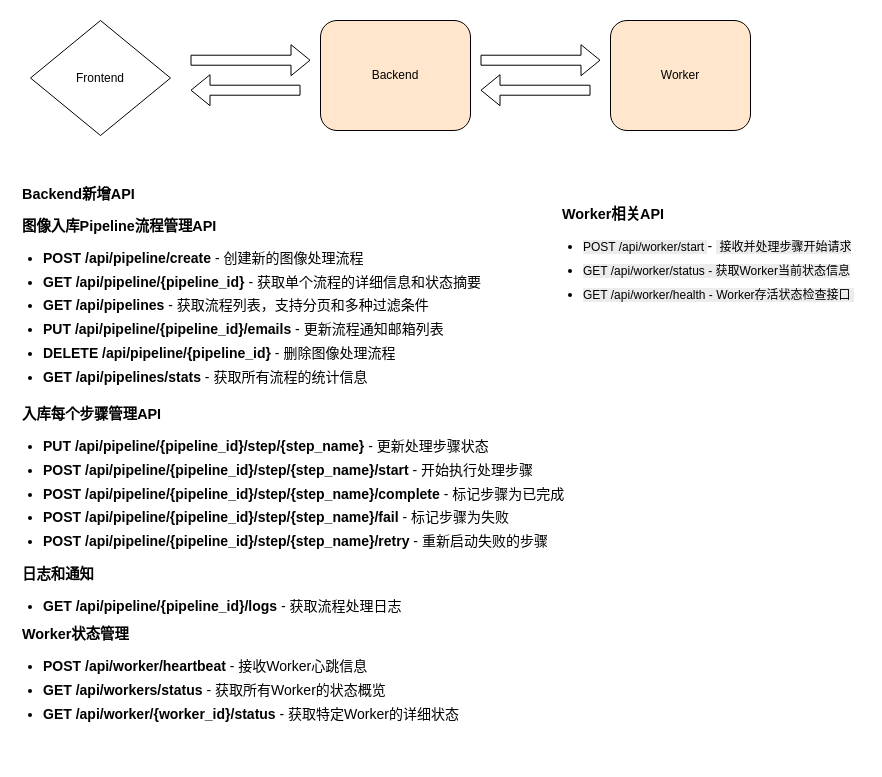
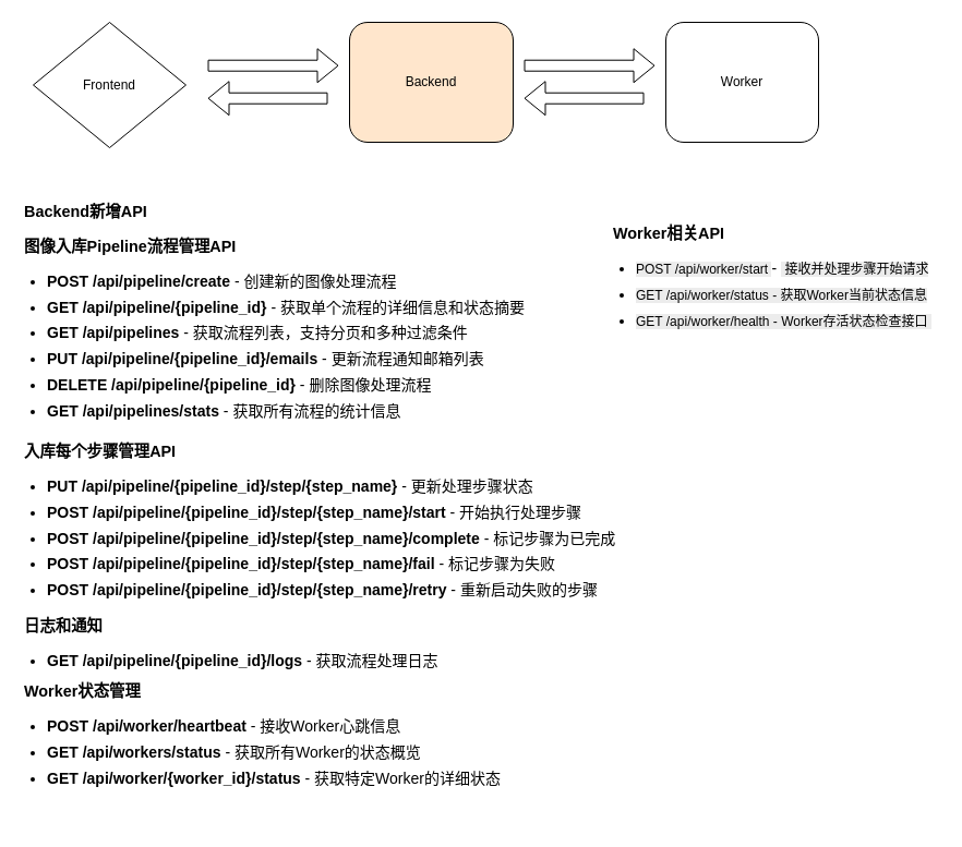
  <mxCell id="0" />
  <mxCell id="1" parent="0" />
  <mxCell id="2" value="Frontend" style="rhombus;whiteSpace=wrap;html=1;" parent="1" vertex="1"><mxGeometry x="30" y="20" width="140" height="115" as="geometry" /></mxCell>
- <mxCell id="3" value="Worker" style="rounded=1;whiteSpace=wrap;html=1;fillColor=#ffe6cc;" parent="1" vertex="1"><mxGeometry x="610" y="20" width="140" height="110" as="geometry" /></mxCell>
+ <mxCell id="3" value="Worker" style="rounded=1;whiteSpace=wrap;html=1;" parent="1" vertex="1"><mxGeometry x="610" y="20" width="140" height="110" as="geometry" /></mxCell>
  <mxCell id="4" value="Backend" style="rounded=1;whiteSpace=wrap;html=1;fillColor=#ffe6cc;" parent="1" vertex="1"><mxGeometry x="320" y="20" width="150" height="110" as="geometry" /></mxCell>
  <mxCell id="5" value="" style="shape=flexArrow;endArrow=classic;html=1;rounded=0;" parent="1" edge="1"><mxGeometry width="50" height="50" relative="1" as="geometry"><mxPoint x="190" y="59.71" as="sourcePoint" /><mxPoint x="310" y="59.71" as="targetPoint" /></mxGeometry></mxCell>
  <mxCell id="6" value="" style="shape=flexArrow;endArrow=classic;html=1;rounded=0;" parent="1" edge="1"><mxGeometry width="50" height="50" relative="1" as="geometry"><mxPoint x="300" y="89.71" as="sourcePoint" /><mxPoint x="190" y="89.71" as="targetPoint" /></mxGeometry></mxCell>
  <mxCell id="7" value="" style="shape=flexArrow;endArrow=classic;html=1;rounded=0;" parent="1" edge="1"><mxGeometry width="50" height="50" relative="1" as="geometry"><mxPoint x="480" y="59.71" as="sourcePoint" /><mxPoint x="600" y="59.71" as="targetPoint" /></mxGeometry></mxCell>
  <mxCell id="8" value="" style="shape=flexArrow;endArrow=classic;html=1;rounded=0;" parent="1" edge="1"><mxGeometry width="50" height="50" relative="1" as="geometry"><mxPoint x="590" y="89.71" as="sourcePoint" /><mxPoint x="480" y="89.71" as="targetPoint" /></mxGeometry></mxCell>
  <mxCell id="9" value="&lt;h3 style=&quot;box-sizing: border-box; margin: 1em 0px; font-weight: bold; -webkit-tap-highlight-color: transparent; font-size: 1.2em; color: rgb(0, 0, 0); font-style: normal; font-variant-ligatures: normal; font-variant-caps: normal; letter-spacing: normal; orphans: 2; text-align: start; text-indent: 0px; text-transform: none; widows: 2; word-spacing: 0px; -webkit-text-stroke-width: 0px; white-space: normal; background-color: rgb(255, 255, 255); text-decoration-thickness: initial; text-decoration-style: initial; text-decoration-color: initial;&quot;&gt;&lt;font face=&quot;Helvetica&quot;&gt;Backend新增API&lt;/font&gt;&lt;/h3&gt;&lt;h3 style=&quot;box-sizing: border-box; margin: 1em 0px; font-weight: bold; -webkit-tap-highlight-color: transparent; font-size: 1.2em; color: rgb(0, 0, 0); font-style: normal; font-variant-ligatures: normal; font-variant-caps: normal; letter-spacing: normal; orphans: 2; text-align: start; text-indent: 0px; text-transform: none; widows: 2; word-spacing: 0px; -webkit-text-stroke-width: 0px; white-space: normal; background-color: rgb(255, 255, 255); text-decoration-thickness: initial; text-decoration-style: initial; text-decoration-color: initial;&quot;&gt;&lt;font face=&quot;Helvetica&quot;&gt;图像入库Pipeline流程管理API&lt;/font&gt;&lt;/h3&gt;&lt;ul style=&quot;box-sizing: border-box; margin: 1em 0px; font-weight: 400; -webkit-tap-highlight-color: transparent; list-style: initial; padding-left: 1.5em; color: rgb(0, 0, 0); font-size: 14px; font-style: normal; font-variant-ligatures: normal; font-variant-caps: normal; letter-spacing: normal; orphans: 2; text-align: start; text-indent: 0px; text-transform: none; widows: 2; word-spacing: 0px; -webkit-text-stroke-width: 0px; white-space: normal; background-color: rgb(255, 255, 255); text-decoration-thickness: initial; text-decoration-style: initial; text-decoration-color: initial;&quot;&gt;&lt;li style=&quot;box-sizing: border-box; margin: 0px 0px 0.5em; font-weight: normal; -webkit-tap-highlight-color: transparent;&quot;&gt;&lt;font face=&quot;Helvetica&quot;&gt;&lt;strong style=&quot;box-sizing: border-box; margin: 0px; font-weight: bold; -webkit-tap-highlight-color: transparent;&quot;&gt;POST /api/pipeline/create&lt;/strong&gt;&lt;span&gt;&amp;nbsp;&lt;/span&gt;- 创建新的图像处理流程&lt;/font&gt;&lt;/li&gt;&lt;li style=&quot;box-sizing: border-box; margin: 0px 0px 0.5em; font-weight: normal; -webkit-tap-highlight-color: transparent;&quot;&gt;&lt;font face=&quot;Helvetica&quot;&gt;&lt;strong style=&quot;box-sizing: border-box; margin: 0px; font-weight: bold; -webkit-tap-highlight-color: transparent;&quot;&gt;GET /api/pipeline/{pipeline_id}&lt;/strong&gt;&lt;span&gt;&amp;nbsp;&lt;/span&gt;- 获取单个流程的详细信息和状态摘要&lt;/font&gt;&lt;/li&gt;&lt;li style=&quot;box-sizing: border-box; margin: 0px 0px 0.5em; font-weight: normal; -webkit-tap-highlight-color: transparent;&quot;&gt;&lt;font face=&quot;Helvetica&quot;&gt;&lt;strong style=&quot;box-sizing: border-box; margin: 0px; font-weight: bold; -webkit-tap-highlight-color: transparent;&quot;&gt;GET /api/pipelines&lt;/strong&gt;&lt;span&gt;&amp;nbsp;&lt;/span&gt;- 获取流程列表，支持分页和多种过滤条件&lt;/font&gt;&lt;/li&gt;&lt;li style=&quot;box-sizing: border-box; margin: 0px 0px 0.5em; font-weight: normal; -webkit-tap-highlight-color: transparent;&quot;&gt;&lt;font face=&quot;Helvetica&quot;&gt;&lt;strong style=&quot;box-sizing: border-box; margin: 0px; font-weight: bold; -webkit-tap-highlight-color: transparent;&quot;&gt;PUT /api/pipeline/{pipeline_id}/emails&lt;/strong&gt;&lt;span&gt;&amp;nbsp;&lt;/span&gt;- 更新流程通知邮箱列表&lt;/font&gt;&lt;/li&gt;&lt;li style=&quot;box-sizing: border-box; margin: 0px 0px 0.5em; font-weight: normal; -webkit-tap-highlight-color: transparent;&quot;&gt;&lt;font face=&quot;Helvetica&quot;&gt;&lt;strong style=&quot;box-sizing: border-box; margin: 0px; font-weight: bold; -webkit-tap-highlight-color: transparent;&quot;&gt;DELETE /api/pipeline/{pipeline_id}&lt;/strong&gt;&lt;span&gt;&amp;nbsp;&lt;/span&gt;- 删除图像处理流程&lt;/font&gt;&lt;/li&gt;&lt;li style=&quot;box-sizing: border-box; margin: 0px 0px 0.5em; font-weight: normal; -webkit-tap-highlight-color: transparent;&quot;&gt;&lt;font face=&quot;Helvetica&quot;&gt;&lt;strong style=&quot;box-sizing: border-box; margin: 0px; font-weight: bold; -webkit-tap-highlight-color: transparent;&quot;&gt;GET /api/pipelines/stats&lt;/strong&gt;&amp;nbsp;- 获取所有流程的统计信息&lt;/font&gt;&lt;/li&gt;&lt;/ul&gt;" style="text;whiteSpace=wrap;html=1;" parent="1" vertex="1"><mxGeometry x="20" y="165" width="490" height="220" as="geometry" /></mxCell>
  <mxCell id="10" value="&lt;h3 style=&quot;box-sizing: border-box; margin: 1em 0px; font-weight: bold; -webkit-tap-highlight-color: transparent; font-size: 1.2em; color: rgb(0, 0, 0); font-style: normal; font-variant-ligatures: normal; font-variant-caps: normal; letter-spacing: normal; orphans: 2; text-align: start; text-indent: 0px; text-transform: none; widows: 2; word-spacing: 0px; -webkit-text-stroke-width: 0px; white-space: normal; background-color: rgb(255, 255, 255); text-decoration-thickness: initial; text-decoration-style: initial; text-decoration-color: initial;&quot;&gt;&lt;font face=&quot;Helvetica&quot;&gt;入库每个步骤管理API&lt;/font&gt;&lt;/h3&gt;&lt;ul style=&quot;box-sizing: border-box; margin: 1em 0px; font-weight: 400; -webkit-tap-highlight-color: transparent; list-style: initial; padding-left: 1.5em; color: rgb(0, 0, 0); font-size: 14px; font-style: normal; font-variant-ligatures: normal; font-variant-caps: normal; letter-spacing: normal; orphans: 2; text-align: start; text-indent: 0px; text-transform: none; widows: 2; word-spacing: 0px; -webkit-text-stroke-width: 0px; white-space: normal; background-color: rgb(255, 255, 255); text-decoration-thickness: initial; text-decoration-style: initial; text-decoration-color: initial;&quot;&gt;&lt;li style=&quot;box-sizing: border-box; margin: 0px 0px 0.5em; font-weight: normal; -webkit-tap-highlight-color: transparent;&quot;&gt;&lt;font face=&quot;Helvetica&quot;&gt;&lt;strong style=&quot;box-sizing: border-box; margin: 0px; font-weight: bold; -webkit-tap-highlight-color: transparent;&quot;&gt;PUT /api/pipeline/{pipeline_id}/step/{step_name}&lt;/strong&gt;&lt;span&gt;&amp;nbsp;&lt;/span&gt;- 更新处理步骤状态&lt;/font&gt;&lt;/li&gt;&lt;li style=&quot;box-sizing: border-box; margin: 0px 0px 0.5em; font-weight: normal; -webkit-tap-highlight-color: transparent;&quot;&gt;&lt;font face=&quot;Helvetica&quot;&gt;&lt;strong style=&quot;box-sizing: border-box; margin: 0px; font-weight: bold; -webkit-tap-highlight-color: transparent;&quot;&gt;POST /api/pipeline/{pipeline_id}/step/{step_name}/start&lt;/strong&gt;&lt;span&gt;&amp;nbsp;&lt;/span&gt;- 开始执行处理步骤&lt;/font&gt;&lt;/li&gt;&lt;li style=&quot;box-sizing: border-box; margin: 0px 0px 0.5em; font-weight: normal; -webkit-tap-highlight-color: transparent;&quot;&gt;&lt;font face=&quot;Helvetica&quot;&gt;&lt;strong style=&quot;box-sizing: border-box; margin: 0px; font-weight: bold; -webkit-tap-highlight-color: transparent;&quot;&gt;POST /api/pipeline/{pipeline_id}/step/{step_name}/complete&lt;/strong&gt;&lt;span&gt;&amp;nbsp;&lt;/span&gt;- 标记步骤为已完成&lt;/font&gt;&lt;/li&gt;&lt;li style=&quot;box-sizing: border-box; margin: 0px 0px 0.5em; font-weight: normal; -webkit-tap-highlight-color: transparent;&quot;&gt;&lt;font face=&quot;Helvetica&quot;&gt;&lt;strong style=&quot;box-sizing: border-box; margin: 0px; font-weight: bold; -webkit-tap-highlight-color: transparent;&quot;&gt;POST /api/pipeline/{pipeline_id}/step/{step_name}/fail&lt;/strong&gt;&lt;span&gt;&amp;nbsp;&lt;/span&gt;- 标记步骤为失败&lt;/font&gt;&lt;/li&gt;&lt;li style=&quot;box-sizing: border-box; margin: 0px 0px 0.5em; font-weight: normal; -webkit-tap-highlight-color: transparent;&quot;&gt;&lt;font face=&quot;Helvetica&quot;&gt;&lt;strong style=&quot;box-sizing: border-box; margin: 0px; font-weight: bold; -webkit-tap-highlight-color: transparent;&quot;&gt;POST /api/pipeline/{pipeline_id}/step/{step_name}/retry&lt;/strong&gt;&amp;nbsp;- 重新启动失败的步骤&lt;/font&gt;&lt;/li&gt;&lt;/ul&gt;" style="text;whiteSpace=wrap;html=1;" parent="1" vertex="1"><mxGeometry x="20" y="385" width="560" height="230" as="geometry" /></mxCell>
  <mxCell id="11" value="&lt;h3 style=&quot;box-sizing: border-box; margin: 1em 0px; font-weight: bold; -webkit-tap-highlight-color: transparent; font-size: 1.2em; color: rgb(0, 0, 0); font-style: normal; font-variant-ligatures: normal; font-variant-caps: normal; letter-spacing: normal; orphans: 2; text-align: start; text-indent: 0px; text-transform: none; widows: 2; word-spacing: 0px; -webkit-text-stroke-width: 0px; white-space: normal; background-color: rgb(255, 255, 255); text-decoration-thickness: initial; text-decoration-style: initial; text-decoration-color: initial;&quot;&gt;&lt;font face=&quot;Helvetica&quot;&gt;日志和通知&lt;/font&gt;&lt;/h3&gt;&lt;ul style=&quot;box-sizing: border-box; margin: 1em 0px; font-weight: 400; -webkit-tap-highlight-color: transparent; list-style: initial; padding-left: 1.5em; color: rgb(0, 0, 0); font-size: 14px; font-style: normal; font-variant-ligatures: normal; font-variant-caps: normal; letter-spacing: normal; orphans: 2; text-align: start; text-indent: 0px; text-transform: none; widows: 2; word-spacing: 0px; -webkit-text-stroke-width: 0px; white-space: normal; background-color: rgb(255, 255, 255); text-decoration-thickness: initial; text-decoration-style: initial; text-decoration-color: initial;&quot;&gt;&lt;li style=&quot;box-sizing: border-box; margin: 0px 0px 0.5em; font-weight: normal; -webkit-tap-highlight-color: transparent;&quot;&gt;&lt;font face=&quot;Helvetica&quot;&gt;&lt;strong style=&quot;box-sizing: border-box; margin: 0px; font-weight: bold; -webkit-tap-highlight-color: transparent;&quot;&gt;GET /api/pipeline/{pipeline_id}/logs&lt;/strong&gt;&amp;nbsp;- 获取流程处理日志&lt;/font&gt;&lt;/li&gt;&lt;/ul&gt;" style="text;whiteSpace=wrap;html=1;" parent="1" vertex="1"><mxGeometry x="20" y="545" width="420" height="90" as="geometry" /></mxCell>
  <mxCell id="12" value="&lt;h3 style=&quot;box-sizing: border-box; margin: 1em 0px; font-weight: bold; -webkit-tap-highlight-color: transparent; font-size: 1.2em; color: rgb(0, 0, 0); font-style: normal; font-variant-ligatures: normal; font-variant-caps: normal; letter-spacing: normal; orphans: 2; text-align: start; text-indent: 0px; text-transform: none; widows: 2; word-spacing: 0px; -webkit-text-stroke-width: 0px; white-space: normal; background-color: rgb(255, 255, 255); text-decoration-thickness: initial; text-decoration-style: initial; text-decoration-color: initial;&quot;&gt;&lt;font face=&quot;Helvetica&quot;&gt;Worker状态管理&lt;/font&gt;&lt;/h3&gt;&lt;ul style=&quot;box-sizing: border-box; margin: 1em 0px; font-weight: 400; -webkit-tap-highlight-color: transparent; list-style: initial; padding-left: 1.5em; color: rgb(0, 0, 0); font-size: 14px; font-style: normal; font-variant-ligatures: normal; font-variant-caps: normal; letter-spacing: normal; orphans: 2; text-align: start; text-indent: 0px; text-transform: none; widows: 2; word-spacing: 0px; -webkit-text-stroke-width: 0px; white-space: normal; background-color: rgb(255, 255, 255); text-decoration-thickness: initial; text-decoration-style: initial; text-decoration-color: initial;&quot;&gt;&lt;li style=&quot;box-sizing: border-box; margin: 0px 0px 0.5em; font-weight: normal; -webkit-tap-highlight-color: transparent;&quot;&gt;&lt;font face=&quot;Helvetica&quot;&gt;&lt;strong style=&quot;box-sizing: border-box; margin: 0px; font-weight: bold; -webkit-tap-highlight-color: transparent;&quot;&gt;POST /api/worker/heartbeat&lt;/strong&gt;&lt;span&gt;&amp;nbsp;&lt;/span&gt;- 接收Worker心跳信息&lt;/font&gt;&lt;/li&gt;&lt;li style=&quot;box-sizing: border-box; margin: 0px 0px 0.5em; font-weight: normal; -webkit-tap-highlight-color: transparent;&quot;&gt;&lt;font face=&quot;Helvetica&quot;&gt;&lt;strong style=&quot;box-sizing: border-box; margin: 0px; font-weight: bold; -webkit-tap-highlight-color: transparent;&quot;&gt;GET /api/workers/status&lt;/strong&gt;&lt;span&gt;&amp;nbsp;&lt;/span&gt;- 获取所有Worker的状态概览&lt;/font&gt;&lt;/li&gt;&lt;li style=&quot;box-sizing: border-box; margin: 0px 0px 0.5em; font-weight: normal; -webkit-tap-highlight-color: transparent;&quot;&gt;&lt;font face=&quot;Helvetica&quot;&gt;&lt;strong style=&quot;box-sizing: border-box; margin: 0px; font-weight: bold; -webkit-tap-highlight-color: transparent;&quot;&gt;GET /api/worker/{worker_id}/status&lt;/strong&gt;&amp;nbsp;- 获取特定Worker的详细状态&lt;/font&gt;&lt;/li&gt;&lt;/ul&gt;" style="text;whiteSpace=wrap;html=1;" parent="1" vertex="1"><mxGeometry x="20" y="605" width="470" height="150" as="geometry" /></mxCell>
  <mxCell id="13" value="&lt;h3 style=&quot;box-sizing: border-box; margin: 1em 0px; -webkit-tap-highlight-color: transparent; font-size: 1.2em; background-color: rgb(255, 255, 255); color: rgb(0, 0, 0);&quot;&gt;&lt;font face=&quot;Helvetica&quot;&gt;Worker相关API&lt;/font&gt;&lt;/h3&gt;&lt;ul style=&quot;box-sizing: border-box; margin: 1em 0px; -webkit-tap-highlight-color: transparent; list-style: initial; padding-left: 1.5em; font-size: 14px; background-color: rgb(255, 255, 255); color: rgb(0, 0, 0);&quot;&gt;&lt;li style=&quot;box-sizing: border-box; margin: 0px 0px 0.5em; -webkit-tap-highlight-color: transparent;&quot;&gt;&lt;font face=&quot;Helvetica&quot;&gt;&lt;span style=&quot;font-size: 12px; background-color: rgb(236, 236, 236);&quot;&gt;POST /api/worker/start&amp;nbsp;&lt;/span&gt;-&amp;nbsp;&lt;/font&gt;&lt;span style=&quot;font-size: 12px; background-color: rgb(236, 236, 236);&quot;&gt;&amp;nbsp;接收并处理步骤开始请求&lt;/span&gt;&lt;/li&gt;&lt;li style=&quot;box-sizing: border-box; margin: 0px 0px 0.5em; -webkit-tap-highlight-color: transparent;&quot;&gt;&lt;span style=&quot;font-size: 12px; background-color: rgb(236, 236, 236);&quot;&gt;GET /api/worker/status -&amp;nbsp;&lt;/span&gt;&lt;span style=&quot;font-size: 12px; background-color: rgb(236, 236, 236);&quot;&gt;获取Worker当前状态信息&lt;/span&gt;&lt;/li&gt;&lt;li style=&quot;box-sizing: border-box; margin: 0px 0px 0.5em; -webkit-tap-highlight-color: transparent;&quot;&gt;&lt;span style=&quot;font-size: 12px; background-color: rgb(236, 236, 236);&quot;&gt;GET /api/worker/health - Worker存活状态检查接口&amp;nbsp;&lt;/span&gt;&lt;/li&gt;&lt;/ul&gt;" style="text;whiteSpace=wrap;html=1;" parent="1" vertex="1"><mxGeometry x="560" y="185" width="300" height="140" as="geometry" /></mxCell>
